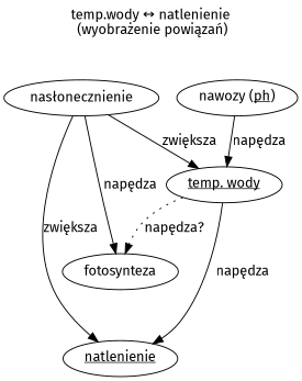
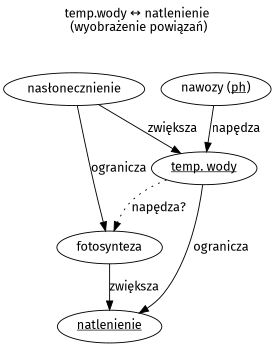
  digraph {
    fontname="Fira Sans"
    label="temp.wody ↔ natlenienie\n (wyobrażenie powiązań)"
    labelloc=t
    node [fontname="Fira Sans"]
    edge [fontname="Fira Sans"]
    n1 [label=<<u>temp. wody</u>>]
    n2 [label=<<u>natlenienie</u>>]
    fotosynteza
    "nasłonecznienie"
    n5 [label=<nawozy (<u>ph</u>)>]
-   n1 -> n2 [label="napędza"]
+   n1 -> n2 [label=ogranicza]
    n1 -> fotosynteza [label="napędza?" style=dotted]
-   "nasłonecznienie" -> n2 [label="zwiększa"]
+   fotosynteza -> n2 [label="zwiększa"]
    "nasłonecznienie" -> n1 [label="zwiększa"]
-   "nasłonecznienie" -> fotosynteza [label="napędza"]
+   "nasłonecznienie" -> fotosynteza [label=ogranicza]
    n5 -> n1 [label="napędza"]
  }
